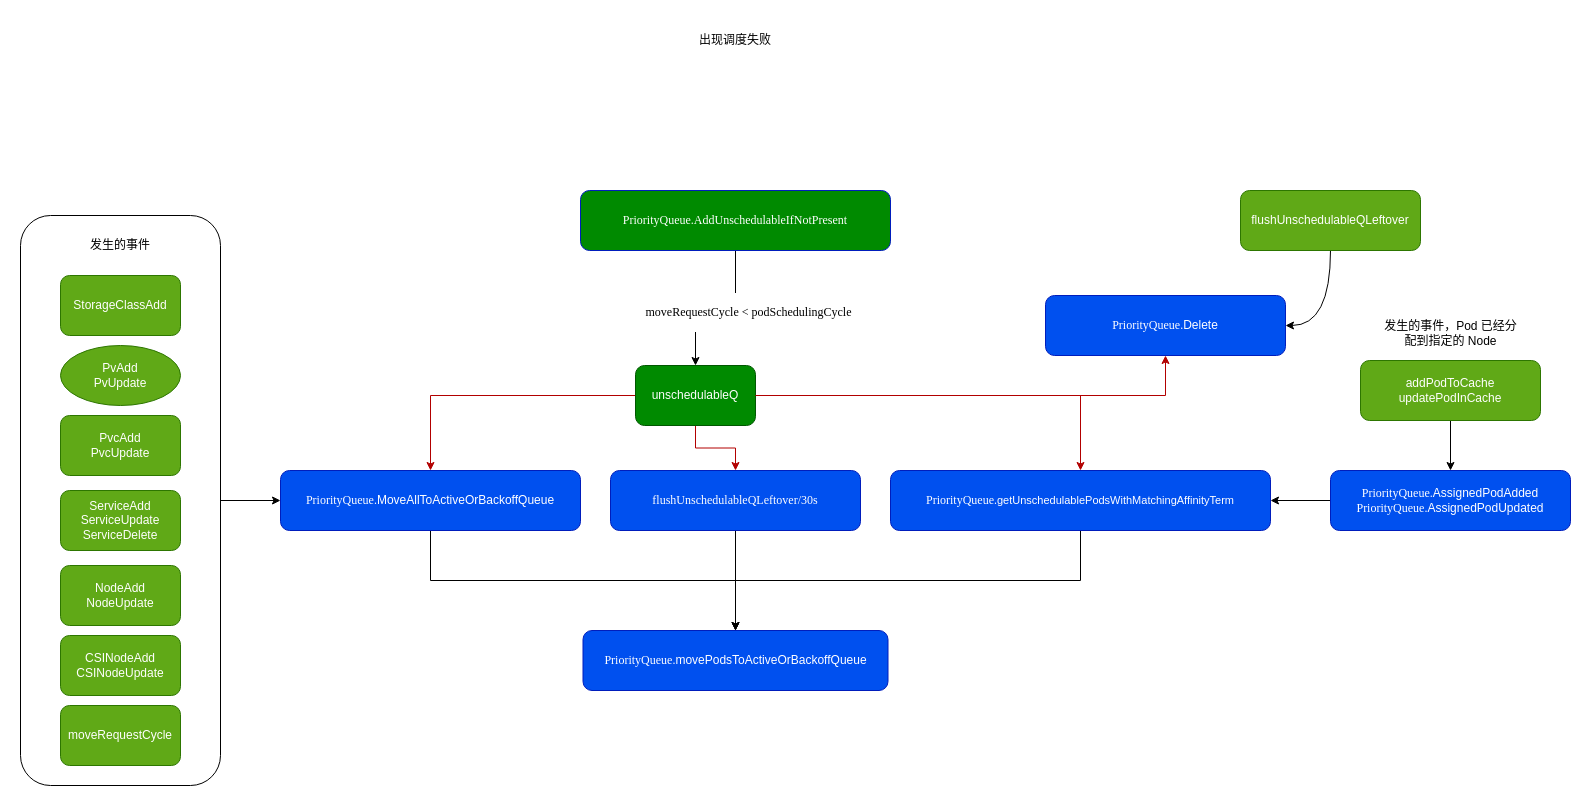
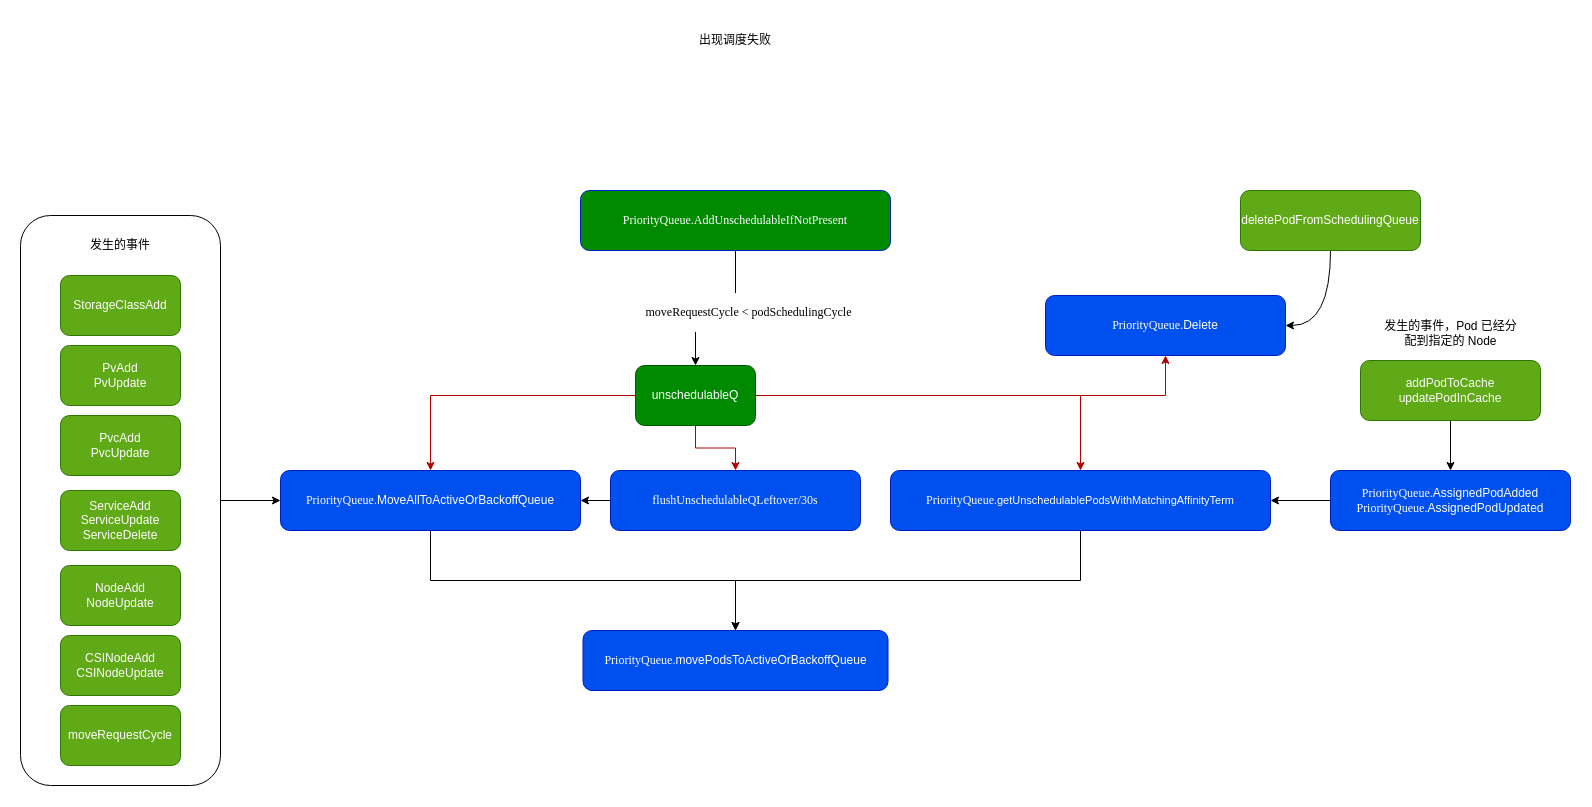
  <mxCell id="0" />
  <mxCell id="1" parent="0" />
  <mxCell id="2" style="edgeStyle=orthogonalEdgeStyle;rounded=0;orthogonalLoop=1;jettySize=auto;html=1;fillColor=#e51400;strokeColor=#B20000;" edge="1" parent="1" source="5" target="10"><mxGeometry relative="1" as="geometry" /></mxCell>
  <mxCell id="3" style="edgeStyle=orthogonalEdgeStyle;rounded=0;orthogonalLoop=1;jettySize=auto;html=1;fillColor=#e51400;strokeColor=#B20000;" edge="1" parent="1" source="5" target="12"><mxGeometry relative="1" as="geometry" /></mxCell>
  <mxCell id="4" style="edgeStyle=orthogonalEdgeStyle;rounded=0;orthogonalLoop=1;jettySize=auto;html=1;fillColor=#e51400;strokeColor=#B20000;" edge="1" parent="1" source="5" target="35"><mxGeometry relative="1" as="geometry" /></mxCell>
  <mxCell id="5" value="unschedulableQ" style="rounded=1;whiteSpace=wrap;html=1;fillColor=#008a00;strokeColor=#005700;fontColor=#ffffff;" vertex="1" parent="1"><mxGeometry x="635" y="365" width="120" height="60" as="geometry" /></mxCell>
  <mxCell id="6" style="edgeStyle=orthogonalEdgeStyle;rounded=0;orthogonalLoop=1;jettySize=auto;html=1;" edge="1" parent="1" source="8" target="5"><mxGeometry relative="1" as="geometry" /></mxCell>
  <mxCell id="7" value="&lt;pre style=&quot;font-size: 9pt ; font-family: &amp;#34;menlo&amp;#34;&quot;&gt;moveRequestCycle &amp;lt; podSchedulingCycle&lt;/pre&gt;" style="edgeLabel;html=1;align=center;verticalAlign=middle;resizable=0;points=[];" vertex="1" connectable="0" parent="6"><mxGeometry x="-0.161" y="2" relative="1" as="geometry"><mxPoint x="20" y="2" as="offset" /></mxGeometry></mxCell>
  <mxCell id="8" value="&lt;pre style=&quot;font-family: &amp;#34;menlo&amp;#34; ; font-size: 9pt&quot;&gt;PriorityQueue.&lt;span&gt;AddUnschedulableIfNotPresent&lt;/span&gt;&lt;/pre&gt;" style="rounded=1;whiteSpace=wrap;html=1;fillColor=#008a00;strokeColor=#001DBC;fontColor=#ffffff;" vertex="1" parent="1"><mxGeometry x="580" y="190" width="310" height="60" as="geometry" /></mxCell>
  <mxCell id="9" style="edgeStyle=orthogonalEdgeStyle;rounded=0;orthogonalLoop=1;jettySize=auto;html=1;" edge="1" parent="1" source="10" target="13"><mxGeometry relative="1" as="geometry"><Array as="points"><mxPoint x="430" y="580" /><mxPoint x="735" y="580" /></Array></mxGeometry></mxCell>
  <mxCell id="10" value="&lt;span style=&quot;font-family: &amp;#34;menlo&amp;#34; ; font-size: 9pt&quot;&gt;PriorityQueue.&lt;/span&gt;MoveAllToActiveOrBackoffQueue" style="rounded=1;whiteSpace=wrap;html=1;fillColor=#0050ef;strokeColor=#001DBC;fontColor=#ffffff;" vertex="1" parent="1"><mxGeometry x="280" y="470" width="300" height="60" as="geometry" /></mxCell>
  <mxCell id="11" style="edgeStyle=orthogonalEdgeStyle;rounded=0;orthogonalLoop=1;jettySize=auto;html=1;entryX=0.5;entryY=0;entryDx=0;entryDy=0;" edge="1" parent="1" source="12" target="13"><mxGeometry relative="1" as="geometry"><Array as="points"><mxPoint x="1080" y="580" /><mxPoint x="735" y="580" /></Array></mxGeometry></mxCell>
  <mxCell id="12" value="&lt;span style=&quot;font-family: &amp;#34;menlo&amp;#34; ; font-size: 9pt&quot;&gt;PriorityQueue.&lt;/span&gt;&lt;span style=&quot;font-size: 11px&quot;&gt;getUnschedulablePodsWithMatchingAffinityTerm&lt;/span&gt;" style="rounded=1;whiteSpace=wrap;html=1;fillColor=#0050ef;strokeColor=#001DBC;fontColor=#ffffff;" vertex="1" parent="1"><mxGeometry x="890" y="470" width="380" height="60" as="geometry" /></mxCell>
  <mxCell id="13" value="&lt;span style=&quot;font-family: &amp;#34;menlo&amp;#34; ; font-size: 9pt&quot;&gt;PriorityQueue.&lt;/span&gt;movePodsToActiveOrBackoffQueue" style="rounded=1;whiteSpace=wrap;html=1;fillColor=#0050ef;strokeColor=#001DBC;fontColor=#ffffff;" vertex="1" parent="1"><mxGeometry x="582.5" y="630" width="305" height="60" as="geometry" /></mxCell>
  <mxCell id="14" style="edgeStyle=orthogonalEdgeStyle;rounded=0;orthogonalLoop=1;jettySize=auto;html=1;entryX=0;entryY=0.5;entryDx=0;entryDy=0;" edge="1" parent="1" source="15" target="10"><mxGeometry relative="1" as="geometry"><mxPoint x="170" y="500" as="targetPoint" /></mxGeometry></mxCell>
  <mxCell id="15" value="" style="rounded=1;whiteSpace=wrap;html=1;" vertex="1" parent="1"><mxGeometry x="20" y="215" width="200" height="570" as="geometry" /></mxCell>
- <mxCell id="16" value="PvAdd&lt;br&gt;PvUpdate" style="ellipse;whiteSpace=wrap;html=1;fillColor=#60a917;strokeColor=#2D7600;fontColor=#ffffff;" vertex="1" parent="1"><mxGeometry x="60" y="345" width="120" height="60" as="geometry" /></mxCell>
+ <mxCell id="16" value="PvAdd&lt;br&gt;PvUpdate" style="rounded=1;whiteSpace=wrap;html=1;fillColor=#60a917;strokeColor=#2D7600;fontColor=#ffffff;" vertex="1" parent="1"><mxGeometry x="60" y="345" width="120" height="60" as="geometry" /></mxCell>
  <mxCell id="17" value="PvcAdd&lt;br&gt;PvcUpdate" style="rounded=1;whiteSpace=wrap;html=1;fillColor=#60a917;strokeColor=#2D7600;fontColor=#ffffff;" vertex="1" parent="1"><mxGeometry x="60" y="415" width="120" height="60" as="geometry" /></mxCell>
  <mxCell id="18" value="&lt;font color=&quot;#ffffff&quot;&gt;ServiceAdd&lt;br&gt;ServiceUpdate&lt;br&gt;&lt;span&gt;ServiceDelete&lt;/span&gt;&lt;/font&gt;" style="rounded=1;whiteSpace=wrap;html=1;fillColor=#60a917;strokeColor=#2D7600;fontColor=#ffffff;" vertex="1" parent="1"><mxGeometry x="60" y="490" width="120" height="60" as="geometry" /></mxCell>
  <mxCell id="19" value="NodeAdd&lt;br&gt;NodeUpdate" style="rounded=1;whiteSpace=wrap;html=1;fillColor=#60a917;strokeColor=#2D7600;fontColor=#ffffff;" vertex="1" parent="1"><mxGeometry x="60" y="565" width="120" height="60" as="geometry" /></mxCell>
  <mxCell id="20" value="CSINodeAdd&lt;br&gt;CSINodeUpdate" style="rounded=1;whiteSpace=wrap;html=1;fillColor=#60a917;strokeColor=#2D7600;fontColor=#ffffff;" vertex="1" parent="1"><mxGeometry x="60" y="635" width="120" height="60" as="geometry" /></mxCell>
  <mxCell id="21" value="moveRequestCycle" style="rounded=1;whiteSpace=wrap;html=1;fillColor=#60a917;strokeColor=#2D7600;fontColor=#ffffff;" vertex="1" parent="1"><mxGeometry x="60" y="705" width="120" height="60" as="geometry" /></mxCell>
  <mxCell id="22" value="StorageClassAdd" style="rounded=1;whiteSpace=wrap;html=1;fillColor=#60a917;strokeColor=#2D7600;fontColor=#ffffff;" vertex="1" parent="1"><mxGeometry x="60" y="275" width="120" height="60" as="geometry" /></mxCell>
  <mxCell id="23" style="edgeStyle=orthogonalEdgeStyle;rounded=0;orthogonalLoop=1;jettySize=auto;html=1;" edge="1" parent="1" source="24"><mxGeometry relative="1" as="geometry"><mxPoint x="1270" y="500" as="targetPoint" /></mxGeometry></mxCell>
  <mxCell id="24" value="&lt;div&gt;&lt;span style=&quot;font-family: &amp;#34;menlo&amp;#34; ; font-size: 9pt&quot;&gt;PriorityQueue.&lt;/span&gt;AssignedPodAdded&lt;/div&gt;&lt;div&gt;&lt;span style=&quot;font-family: &amp;#34;menlo&amp;#34; ; font-size: 9pt&quot;&gt;PriorityQueue.&lt;/span&gt;AssignedPodUpdated&lt;/div&gt;" style="rounded=1;whiteSpace=wrap;html=1;fillColor=#0050ef;strokeColor=#001DBC;fontColor=#ffffff;" vertex="1" parent="1"><mxGeometry x="1330" y="470" width="240" height="60" as="geometry" /></mxCell>
  <mxCell id="25" style="edgeStyle=orthogonalEdgeStyle;rounded=0;orthogonalLoop=1;jettySize=auto;html=1;entryX=0.5;entryY=0;entryDx=0;entryDy=0;" edge="1" parent="1" source="26" target="24"><mxGeometry relative="1" as="geometry" /></mxCell>
  <mxCell id="26" value="&lt;div&gt;addPodToCache&lt;/div&gt;&lt;div&gt;updatePodInCache&lt;/div&gt;" style="rounded=1;whiteSpace=wrap;html=1;fillColor=#60a917;strokeColor=#2D7600;fontColor=#ffffff;" vertex="1" parent="1"><mxGeometry x="1360" y="360" width="180" height="60" as="geometry" /></mxCell>
  <mxCell id="27" value="发生的事件" style="text;html=1;strokeColor=none;fillColor=none;align=center;verticalAlign=middle;whiteSpace=wrap;rounded=0;" vertex="1" parent="1"><mxGeometry x="85" y="235" width="70" height="20" as="geometry" /></mxCell>
  <mxCell id="28" value="发生的事件，Pod 已经分配到指定的 Node" style="text;html=1;strokeColor=none;fillColor=none;align=center;verticalAlign=middle;whiteSpace=wrap;rounded=0;" vertex="1" parent="1"><mxGeometry x="1378.75" y="310" width="142.5" height="45" as="geometry" /></mxCell>
  <mxCell id="29" value="出现调度失败" style="text;html=1;strokeColor=none;fillColor=none;align=center;verticalAlign=middle;whiteSpace=wrap;rounded=0;" vertex="1" parent="1"><mxGeometry x="681.25" y="20" width="107.5" height="40" as="geometry" /></mxCell>
  <mxCell id="30" style="edgeStyle=orthogonalEdgeStyle;rounded=0;orthogonalLoop=1;jettySize=auto;html=1;entryX=1;entryY=0.5;entryDx=0;entryDy=0;fillColor=#e51400;strokeColor=#B20000;exitX=0.5;exitY=1;exitDx=0;exitDy=0;startArrow=classic;startFill=1;endArrow=none;endFill=0;" edge="1" parent="1" source="31" target="5"><mxGeometry relative="1" as="geometry" /></mxCell>
  <mxCell id="31" value="&lt;span style=&quot;font-family: &amp;#34;menlo&amp;#34;&quot;&gt;PriorityQueue.&lt;/span&gt;Delete" style="rounded=1;whiteSpace=wrap;html=1;fillColor=#0050ef;strokeColor=#001DBC;fontColor=#ffffff;" vertex="1" parent="1"><mxGeometry x="1045" y="295" width="240" height="60" as="geometry" /></mxCell>
  <mxCell id="32" style="edgeStyle=orthogonalEdgeStyle;curved=1;rounded=0;orthogonalLoop=1;jettySize=auto;html=1;entryX=1;entryY=0.5;entryDx=0;entryDy=0;strokeColor=#000000;" edge="1" parent="1" source="33" target="31"><mxGeometry relative="1" as="geometry" /></mxCell>
- <mxCell id="33" value="flushUnschedulableQLeftover" style="rounded=1;whiteSpace=wrap;html=1;fillColor=#60a917;strokeColor=#2D7600;fontColor=#ffffff;" vertex="1" parent="1"><mxGeometry x="1240" y="190" width="180" height="60" as="geometry" /></mxCell>
- <mxCell id="34" style="edgeStyle=orthogonalEdgeStyle;rounded=0;orthogonalLoop=1;jettySize=auto;html=1;entryX=0.5;entryY=0;entryDx=0;entryDy=0;" edge="1" parent="1" source="35" target="13"><mxGeometry relative="1" as="geometry" /></mxCell>
+ <mxCell id="33" value="deletePodFromSchedulingQueue" style="rounded=1;whiteSpace=wrap;html=1;fillColor=#60a917;strokeColor=#2D7600;fontColor=#ffffff;" vertex="1" parent="1"><mxGeometry x="1240" y="190" width="180" height="60" as="geometry" /></mxCell>
+ <mxCell id="34" style="edgeStyle=orthogonalEdgeStyle;rounded=0;orthogonalLoop=1;jettySize=auto;html=1;" edge="1" parent="1" source="35" target="10"><mxGeometry relative="1" as="geometry" /></mxCell>
  <mxCell id="35" value="&lt;pre style=&quot;font-size: 9pt ; font-family: &amp;#34;menlo&amp;#34;&quot;&gt;flushUnschedulableQLeftover/30s&lt;/pre&gt;" style="rounded=1;whiteSpace=wrap;html=1;fillColor=#0050ef;strokeColor=#001DBC;fontColor=#ffffff;" vertex="1" parent="1"><mxGeometry x="610" y="470" width="250" height="60" as="geometry" /></mxCell>
